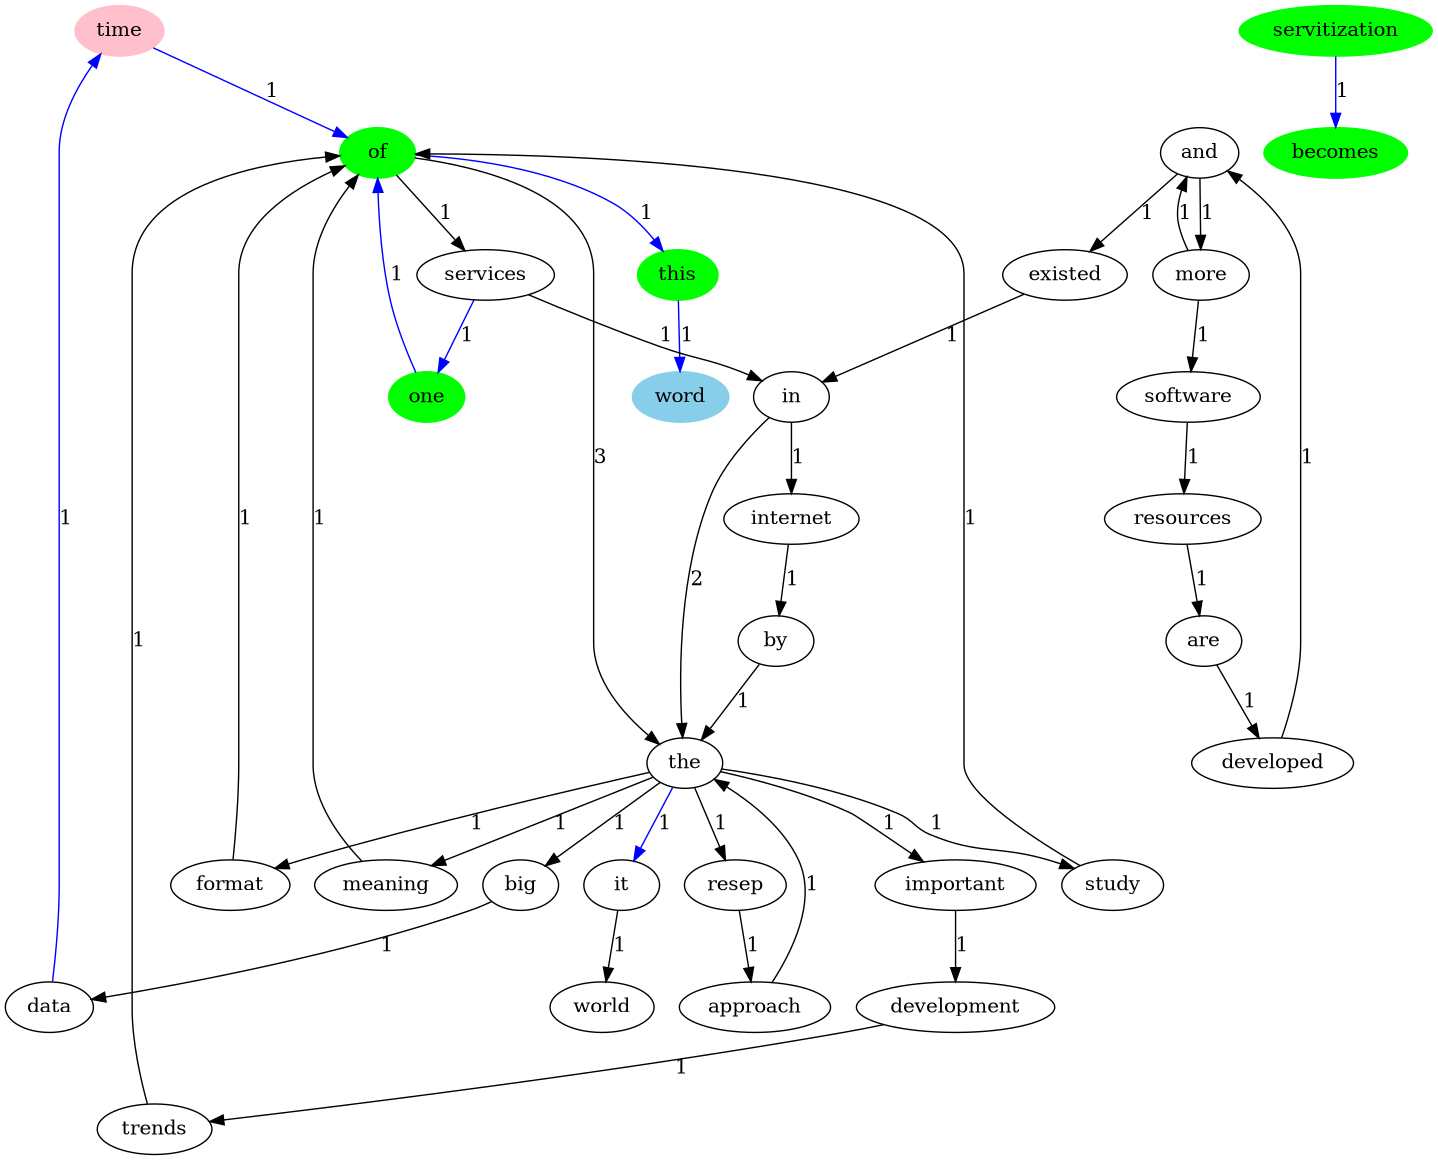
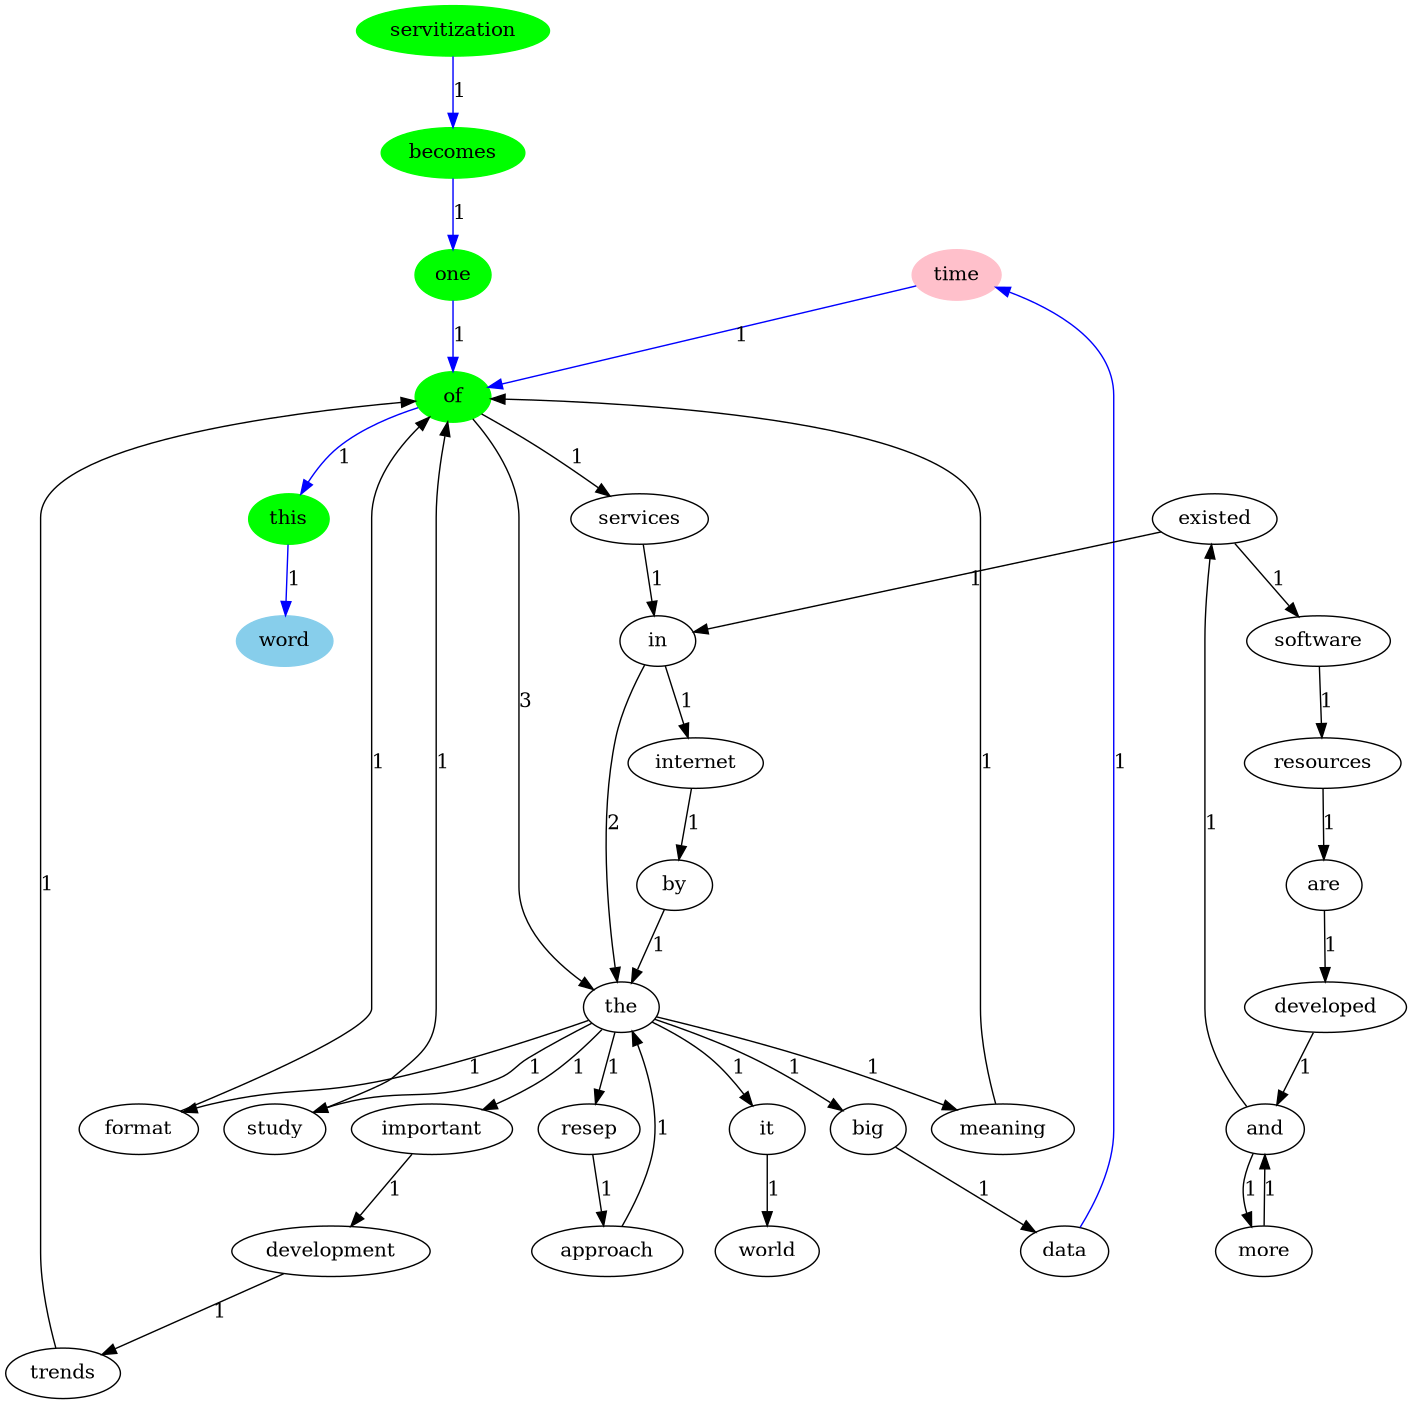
  digraph {
    time [color=pink style=filled]
    of [color=green style=filled]
    servitization [color=green style=filled]
    becomes [color=green style=filled]
    one [color=green style=filled]
    this [color=green style=filled]
    the
    services
    word [color=skyblue style=filled]
    big
    important
    it
    format
    study
    resep
    meaning
    in
    internet
    by
    data
    development
    world
    approach
    trends
    more
    and
    software
    existed
    resources
    are
    developed
    time -> of [color=blue label=1 style=filled]
    of -> this [color=blue label=1 style=filled]
    of -> the [label=3]
    of -> services [label=1]
    servitization -> becomes [color=blue label=1 style=filled]
-   services -> one [color=blue label=1 style=filled]
+   becomes -> one [color=blue label=1 style=filled]
    one -> of [color=blue label=1 style=filled]
    this -> word [color=blue label=1 style=filled]
    the -> big [label=1]
    the -> important [label=1]
-   the -> it [label=1 color=blue]
+   the -> it [label=1]
    the -> format [label=1]
    the -> study [label=1]
    the -> resep [label=1]
    the -> meaning [label=1]
    services -> in [label=1]
    big -> data [label=1]
    important -> development [label=1]
    it -> world [label=1]
    format -> of [label=1]
    study -> of [label=1]
    resep -> approach [label=1]
    meaning -> of [label=1 style=filled]
    in -> the [label=2]
    in -> internet [label=1]
    internet -> by [label=1]
    by -> the [label=1]
    data -> time [color=blue label=1]
    development -> trends [label=1]
    approach -> the [label=1]
    trends -> of [label=1]
    more -> and [label=1]
-   more -> software [label=1]
+   existed -> software [label=1]
    and -> more [label=1]
    and -> existed [label=1]
    software -> resources [label=1]
    existed -> in [label=1]
    resources -> are [label=1]
    are -> developed [label=1]
    developed -> and [label=1]
  }
